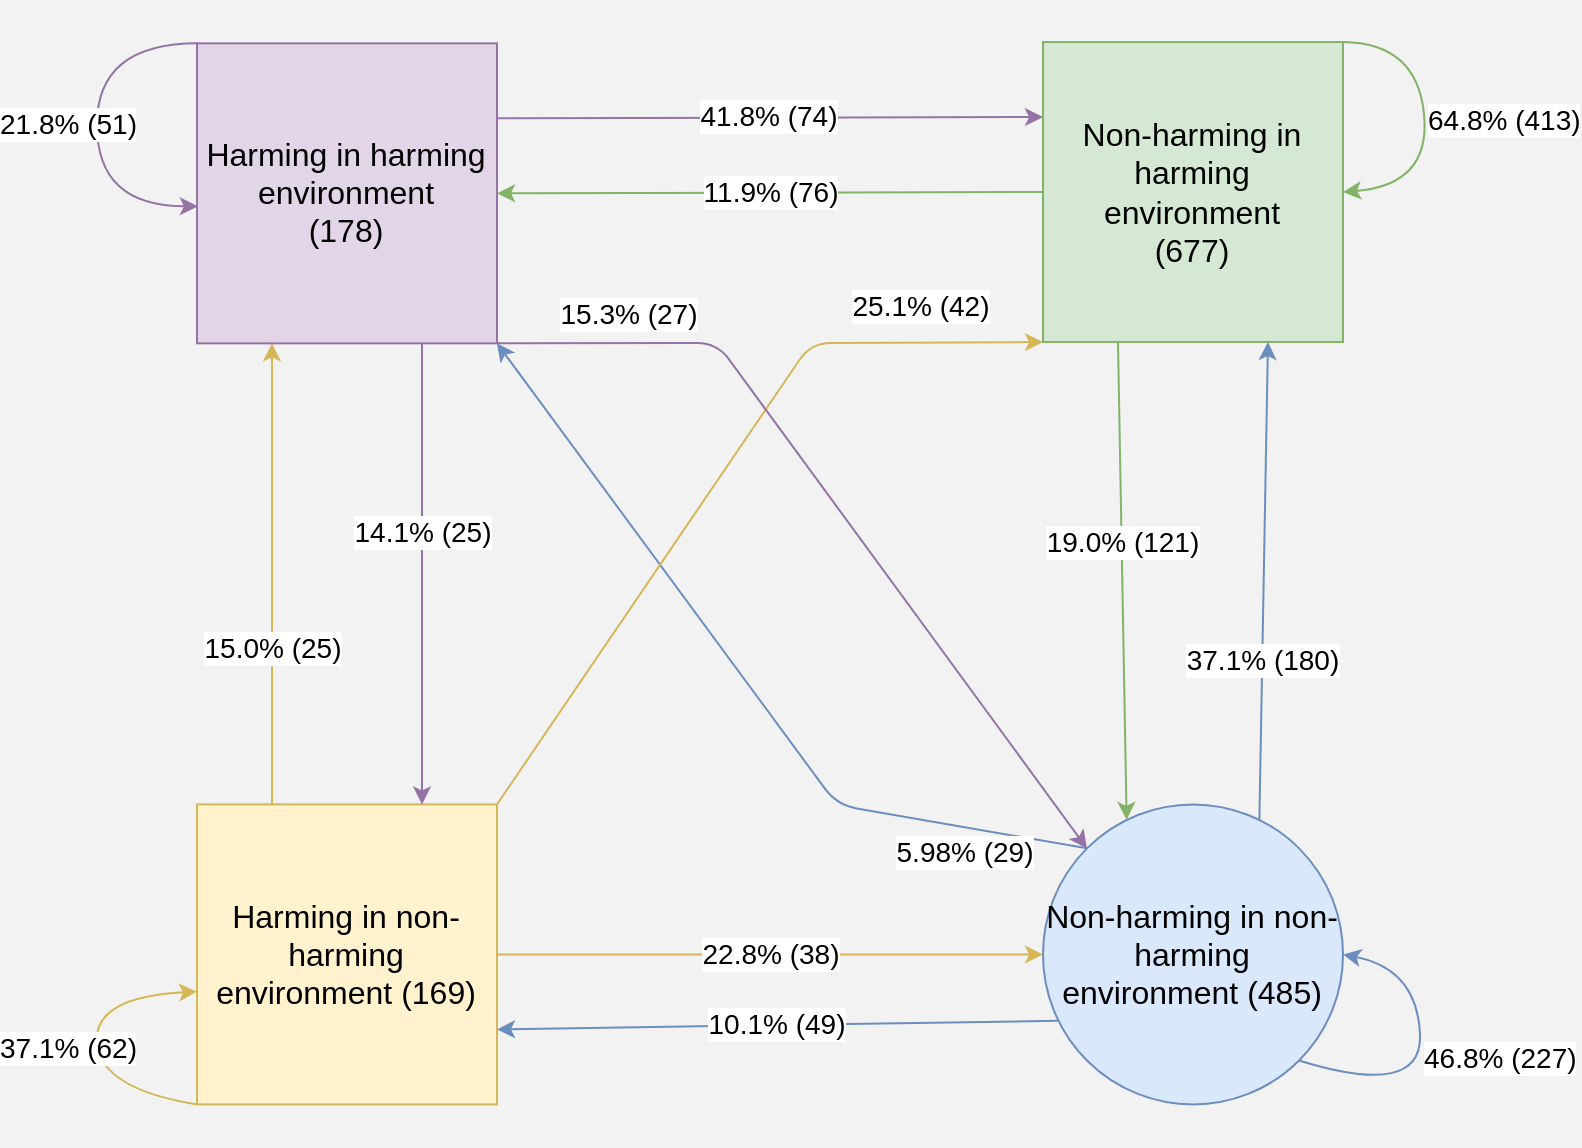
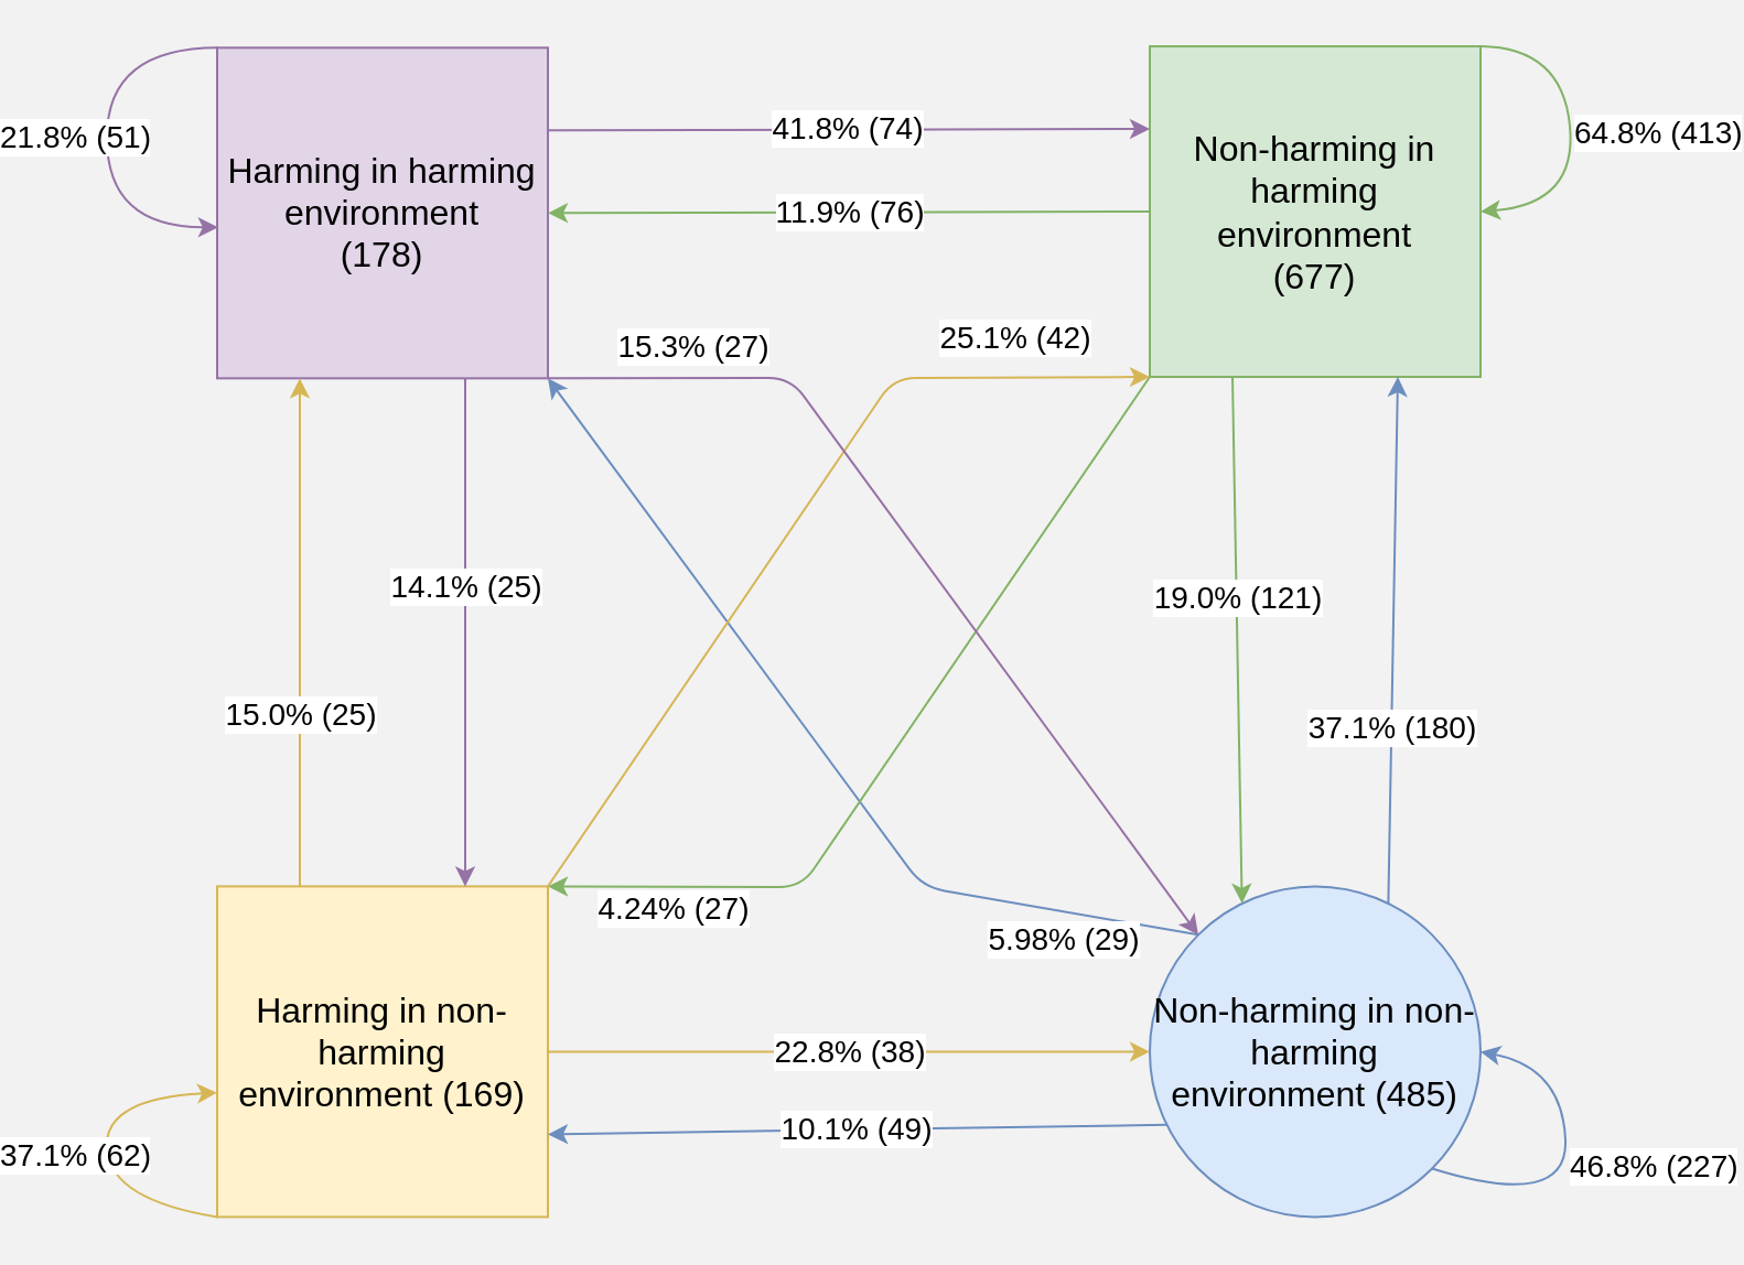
  <mxCell id="0" />
  <mxCell id="1" parent="0" />
  <mxCell id="2" value="&lt;font style=&quot;font-size: 16px;&quot;&gt;Harming in harming environment &lt;br&gt;(178)&lt;/font&gt;" style="whiteSpace=wrap;html=1;aspect=fixed;fillColor=#e1d5e7;strokeColor=#9673a6;" parent="1" vertex="1"><mxGeometry x="72" y="21.172" width="150" height="150" as="geometry" /></mxCell>
  <mxCell id="3" value="&lt;font style=&quot;font-size: 16px;&quot;&gt;Non-harming in harming environment&lt;br&gt;(677)&lt;/font&gt;" style="whiteSpace=wrap;html=1;aspect=fixed;fillColor=#d5e8d4;strokeColor=#82b366;" parent="1" vertex="1"><mxGeometry x="495" y="20.52" width="150" height="150" as="geometry" /></mxCell>
  <mxCell id="4" value="&lt;font style=&quot;font-size: 16px;&quot;&gt;Non-harming in non-harming environment (485)&lt;/font&gt;" style="ellipse;whiteSpace=wrap;html=1;aspect=fixed;fillColor=#dae8fc;strokeColor=#6c8ebf;" parent="1" vertex="1"><mxGeometry x="495" y="401.71" width="150" height="150" as="geometry" /></mxCell>
  <mxCell id="5" value="&lt;font style=&quot;font-size: 16px;&quot;&gt;Harming in non-harming environment (169)&lt;/font&gt;" style="whiteSpace=wrap;html=1;aspect=fixed;fillColor=#fff2cc;strokeColor=#d6b656;" parent="1" vertex="1"><mxGeometry x="72" y="401.711" width="150" height="150" as="geometry" /></mxCell>
  <mxCell id="6" value="&lt;span style=&quot;font-size: 14px;&quot;&gt;22.8% (38)&lt;/span&gt;" style="endArrow=classic;html=1;rounded=0;exitX=1;exitY=0.5;exitDx=0;exitDy=0;entryX=0;entryY=0.5;entryDx=0;entryDy=0;fillColor=#fff2cc;strokeColor=#d6b656;" parent="1" source="5" target="4" edge="1"><mxGeometry width="50" height="50" relative="1" as="geometry"><mxPoint x="270.425" y="510.008" as="sourcePoint" /><mxPoint x="572" y="510.436" as="targetPoint" /></mxGeometry></mxCell>
  <mxCell id="7" value="&lt;font style=&quot;font-size: 14px;&quot;&gt;10.1% (49)&lt;/font&gt;" style="endArrow=classic;html=1;rounded=0;exitX=0;exitY=0.75;exitDx=0;exitDy=0;entryX=1;entryY=0.75;entryDx=0;entryDy=0;fillColor=#dae8fc;strokeColor=#6c8ebf;" parent="1" source="4" target="5" edge="1"><mxGeometry x="0.003" width="50" height="50" relative="1" as="geometry"><mxPoint x="404.609" y="428.892" as="sourcePoint" /><mxPoint x="491.565" y="326.962" as="targetPoint" /><mxPoint as="offset" /></mxGeometry></mxCell>
  <mxCell id="8" value="&lt;font style=&quot;font-size: 14px;&quot;&gt;41.8% (74)&lt;/font&gt;" style="endArrow=classic;html=1;rounded=0;exitX=1;exitY=0.25;exitDx=0;exitDy=0;entryX=0;entryY=0.25;entryDx=0;entryDy=0;fillColor=#e1d5e7;strokeColor=#9673a6;" parent="1" source="2" target="3" edge="1"><mxGeometry x="-0.003" width="50" height="50" relative="1" as="geometry"><mxPoint x="269.435" y="101.96" as="sourcePoint" /><mxPoint x="572" y="101.357" as="targetPoint" /><mxPoint as="offset" /></mxGeometry></mxCell>
  <mxCell id="9" value="&lt;font style=&quot;font-size: 14px;&quot;&gt;11.9% (76)&lt;/font&gt;" style="endArrow=classic;html=1;rounded=0;exitX=0;exitY=0.5;exitDx=0;exitDy=0;entryX=1;entryY=0.5;entryDx=0;entryDy=0;fillColor=#d5e8d4;strokeColor=#82b366;" parent="1" source="3" target="2" edge="1"><mxGeometry x="-0.003" width="50" height="50" relative="1" as="geometry"><mxPoint x="561.13" y="168.483" as="sourcePoint" /><mxPoint x="273.575" y="171.539" as="targetPoint" /><mxPoint as="offset" /></mxGeometry></mxCell>
  <mxCell id="10" value="&lt;font style=&quot;font-size: 14px;&quot;&gt;15.0% (25)&lt;/font&gt;" style="endArrow=classic;html=1;rounded=0;exitX=0.25;exitY=0;exitDx=0;exitDy=0;entryX=0.25;entryY=1;entryDx=0;entryDy=0;fillColor=#fff2cc;strokeColor=#d6b656;" parent="1" source="5" target="2" edge="1"><mxGeometry x="-0.326" width="50" height="50" relative="1" as="geometry"><mxPoint x="404.609" y="428.892" as="sourcePoint" /><mxPoint x="143.739" y="245.418" as="targetPoint" /><mxPoint as="offset" /></mxGeometry></mxCell>
  <mxCell id="11" value="&lt;font style=&quot;font-size: 14px;&quot;&gt;37.1% (180)&lt;/font&gt;" style="endArrow=classic;html=1;rounded=0;exitX=0.75;exitY=0;exitDx=0;exitDy=0;entryX=0.75;entryY=1;entryDx=0;entryDy=0;fillColor=#dae8fc;strokeColor=#6c8ebf;" parent="1" source="4" target="3" edge="1"><mxGeometry x="-0.336" width="50" height="50" relative="1" as="geometry"><mxPoint x="717.652" y="428.892" as="sourcePoint" /><mxPoint x="717.652" y="265.804" as="targetPoint" /><mxPoint as="offset" /></mxGeometry></mxCell>
  <mxCell id="12" value="&lt;span style=&quot;font-size: 14px;&quot;&gt;19.0% (121)&lt;/span&gt;" style="endArrow=classic;html=1;rounded=0;exitX=0.25;exitY=1;exitDx=0;exitDy=0;entryX=0.25;entryY=0;entryDx=0;entryDy=0;fillColor=#d5e8d4;strokeColor=#82b366;" parent="1" source="3" target="4" edge="1"><mxGeometry x="-0.157" y="1" width="50" height="50" relative="1" as="geometry"><mxPoint x="645.75" y="237.97" as="sourcePoint" /><mxPoint x="645.75" y="401.711" as="targetPoint" /><mxPoint as="offset" /></mxGeometry></mxCell>
  <mxCell id="13" value="&lt;font style=&quot;font-size: 14px;&quot;&gt;14.1% (25)&lt;/font&gt;" style="endArrow=classic;html=1;rounded=0;entryX=0.75;entryY=0;entryDx=0;entryDy=0;fillColor=#e1d5e7;strokeColor=#9673a6;exitX=0.75;exitY=1;exitDx=0;exitDy=0;" parent="1" source="2" target="5" edge="1"><mxGeometry x="-0.179" width="50" height="50" relative="1" as="geometry"><mxPoint x="197" y="240" as="sourcePoint" /><mxPoint x="197.381" y="401.711" as="targetPoint" /><mxPoint as="offset" /></mxGeometry></mxCell>
  <mxCell id="14" value="5.98% (29)" style="endArrow=classic;html=1;fontSize=14;entryX=1;entryY=1;entryDx=0;entryDy=0;fillColor=#dae8fc;strokeColor=#6c8ebf;rounded=1;fontColor=#000000;exitX=0;exitY=0;exitDx=0;exitDy=0;" parent="1" source="4" target="2" edge="1"><mxGeometry x="-0.712" y="13" width="50" height="50" relative="1" as="geometry"><mxPoint x="444" y="392" as="sourcePoint" /><mxPoint x="491.565" y="265.804" as="targetPoint" /><Array as="points"><mxPoint x="392" y="402" /></Array><mxPoint as="offset" /></mxGeometry></mxCell>
+ <mxCell id="15" value="4.24% (27)" style="endArrow=classic;html=1;fontSize=14;exitX=0;exitY=1;exitDx=0;exitDy=0;entryX=1;entryY=0;entryDx=0;entryDy=0;fillColor=#d5e8d4;strokeColor=#82b366;rounded=1;" parent="1" source="3" target="5" edge="1"><mxGeometry x="0.712" y="10" width="50" height="50" relative="1" as="geometry"><mxPoint x="404.609" y="367.734" as="sourcePoint" /><mxPoint x="491.565" y="265.804" as="targetPoint" /><Array as="points"><mxPoint x="337" y="402" /></Array><mxPoint as="offset" /></mxGeometry></mxCell>
  <mxCell id="16" value="&lt;font style=&quot;font-size: 14px;&quot;&gt;37.1% (62)&lt;/font&gt;" style="curved=1;endArrow=classic;html=1;rounded=0;labelPosition=right;verticalLabelPosition=middle;align=left;verticalAlign=middle;entryX=0;entryY=0.624;entryDx=0;entryDy=0;entryPerimeter=0;exitX=0;exitY=1;exitDx=0;exitDy=0;fillColor=#fff2cc;strokeColor=#d6b656;" parent="1" source="5" target="5" edge="1"><mxGeometry x="-0.0" y="50" width="50" height="50" relative="1" as="geometry"><mxPoint x="74.5" y="642.265" as="sourcePoint" /><mxPoint x="74.174" y="570.778" as="targetPoint" /><Array as="points"><mxPoint x="24" y="544" /><mxPoint x="20" y="498" /></Array><mxPoint as="offset" /></mxGeometry></mxCell>
  <mxCell id="17" value="&lt;font style=&quot;font-size: 14px;&quot;&gt;46.8% (227)&lt;/font&gt;" style="curved=1;endArrow=classic;html=1;rounded=0;labelPosition=right;verticalLabelPosition=middle;align=left;verticalAlign=middle;entryX=1;entryY=0.5;entryDx=0;entryDy=0;fillColor=#dae8fc;strokeColor=#6c8ebf;exitX=1;exitY=1;exitDx=0;exitDy=0;" parent="1" source="4" target="4" edge="1"><mxGeometry x="0.009" width="50" height="50" relative="1" as="geometry"><mxPoint x="772" y="618" as="sourcePoint" /><mxPoint x="771.565" y="537.019" as="targetPoint" /><Array as="points"><mxPoint x="685" y="549" /><mxPoint x="682" y="484" /></Array><mxPoint as="offset" /></mxGeometry></mxCell>
  <mxCell id="18" value="25.1% (42)" style="endArrow=classic;html=1;fontSize=14;entryX=0;entryY=1;entryDx=0;entryDy=0;rounded=1;fillColor=#fff2cc;strokeColor=#d6b656;exitX=1;exitY=0;exitDx=0;exitDy=0;" parent="1" edge="1"><mxGeometry x="0.692" y="18" width="50" height="50" relative="1" as="geometry"><mxPoint x="222" y="401.711" as="sourcePoint" /><mxPoint x="495" y="170.52" as="targetPoint" /><Array as="points"><mxPoint x="379" y="171" /></Array><mxPoint as="offset" /></mxGeometry></mxCell>
  <mxCell id="19" value="&lt;font style=&quot;font-size: 14px;&quot;&gt;64.8% (413)&lt;/font&gt;" style="curved=1;endArrow=classic;html=1;rounded=0;exitX=1;exitY=0;exitDx=0;exitDy=0;labelPosition=right;verticalLabelPosition=middle;align=left;verticalAlign=middle;fillColor=#d5e8d4;strokeColor=#82b366;entryX=1;entryY=0.5;entryDx=0;entryDy=0;" parent="1" source="3" target="3" edge="1"><mxGeometry width="50" height="50" relative="1" as="geometry"><mxPoint x="766.348" y="21.172" as="sourcePoint" /><mxPoint x="772" y="102.716" as="targetPoint" /><Array as="points"><mxPoint x="682" y="21" /><mxPoint x="689" y="92" /></Array><mxPoint as="offset" /></mxGeometry></mxCell>
  <mxCell id="20" value="&lt;font style=&quot;font-size: 14px;&quot;&gt;21.8% (51)&lt;/font&gt;" style="curved=1;endArrow=classic;html=1;rounded=0;exitX=0;exitY=1;exitDx=0;exitDy=0;labelPosition=right;verticalLabelPosition=middle;align=left;verticalAlign=middle;entryX=0;entryY=0.667;entryDx=0;entryDy=0;entryPerimeter=0;fillColor=#e1d5e7;strokeColor=#9673a6;" parent="1" edge="1"><mxGeometry x="-0.005" y="-50" width="50" height="50" relative="1" as="geometry"><mxPoint x="72.435" y="21.172" as="sourcePoint" /><mxPoint x="72.435" y="102.635" as="targetPoint" /><Array as="points"><mxPoint x="22" y="21.172" /><mxPoint x="22" y="102.716" /></Array><mxPoint as="offset" /></mxGeometry></mxCell>
  <mxCell id="21" value="15.3% (27)" style="endArrow=classic;html=1;fontSize=14;entryX=0;entryY=0;entryDx=0;entryDy=0;fillColor=#e1d5e7;strokeColor=#9673a6;exitX=1;exitY=1;exitDx=0;exitDy=0;rounded=1;" parent="1" source="2" target="4" edge="1"><mxGeometry x="-0.689" y="14" width="50" height="50" relative="1" as="geometry"><mxPoint x="282.87" y="265.804" as="sourcePoint" /><mxPoint x="491.565" y="265.804" as="targetPoint" /><Array as="points"><mxPoint x="332" y="171" /></Array><mxPoint as="offset" /></mxGeometry></mxCell>
